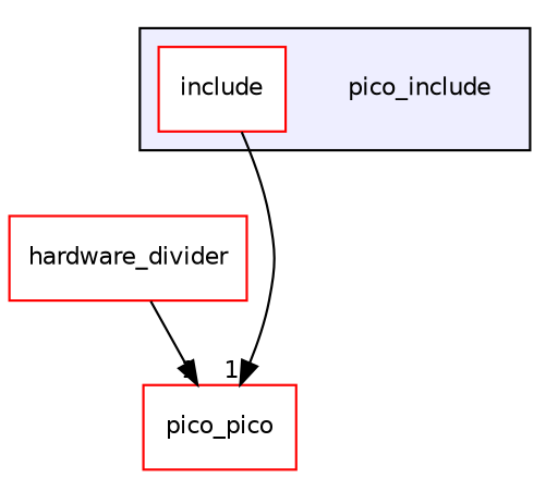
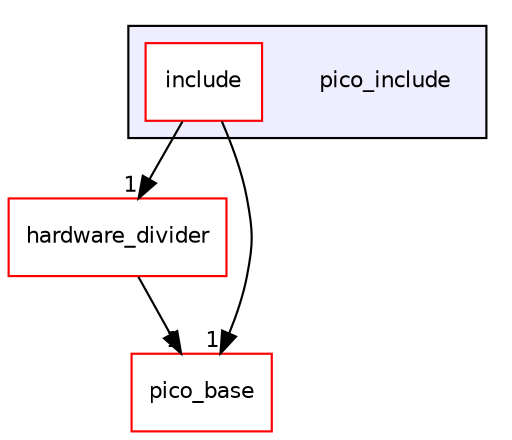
  digraph {
    compound=true
    node [fontname=Helvetica fontsize=10 shape=box color=red fillcolor=white style=filled]
    edge [headlabel=1 labeldistance=1.5 labelfontname=Helvetica labelfontsize=10]
    n1 [label=pico_include shape=plaintext color="" fillcolor="" style=""]
    n2 [label=include]
    n3 [label=hardware_divider]
-   n4 [label=pico_pico]
+   n4 [label=pico_base]
    subgraph cluster_1 {
      bgcolor="#eeeeff"
      pencolor=black
      n1
      n2
    }
+   n2 -> n3
    n2 -> n4
    n3 -> n4
  }
